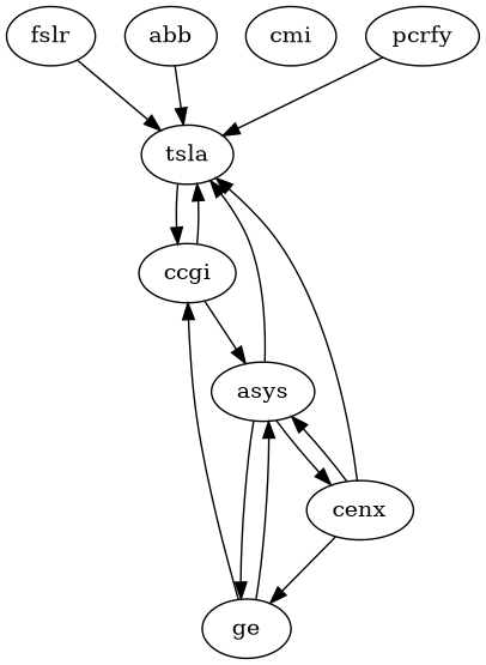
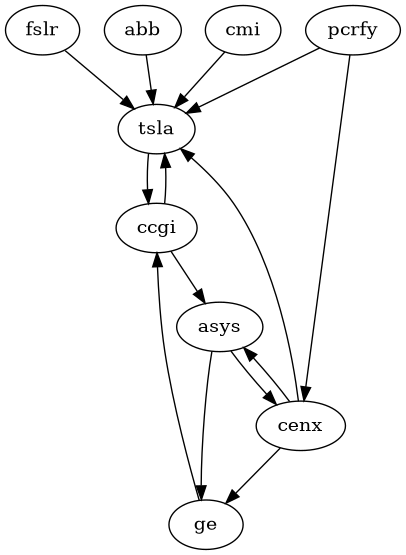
  strict digraph {
    tsla
    ccgi
    asys
    cenx
    ge
    fslr
    abb
    cmi
    pcrfy
    tsla -> ccgi
    ccgi -> tsla
    ccgi -> asys
-   asys -> tsla
+   cmi -> tsla
    asys -> cenx
    asys -> ge
    cenx -> tsla
    cenx -> asys
    cenx -> ge
    ge -> ccgi
-   ge -> asys
    fslr -> tsla
    abb -> tsla
    pcrfy -> tsla
+   pcrfy -> cenx
  }
